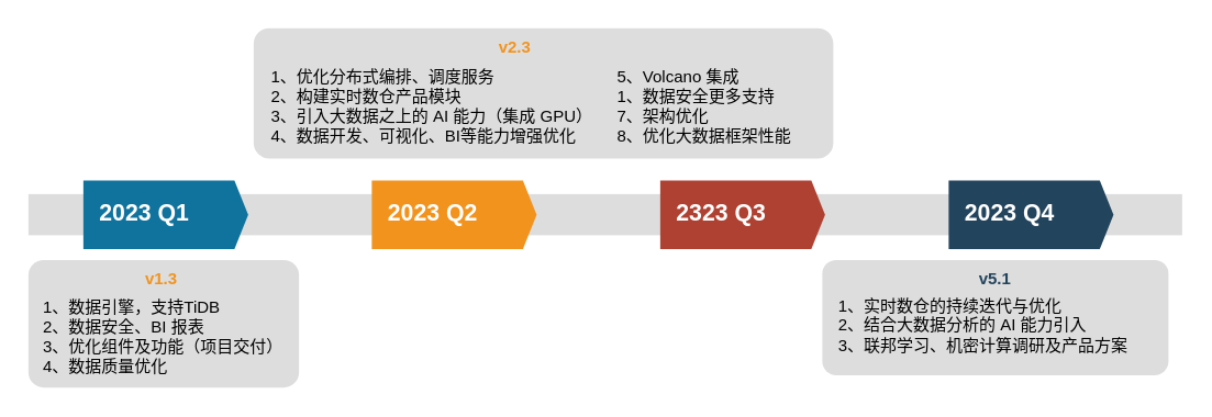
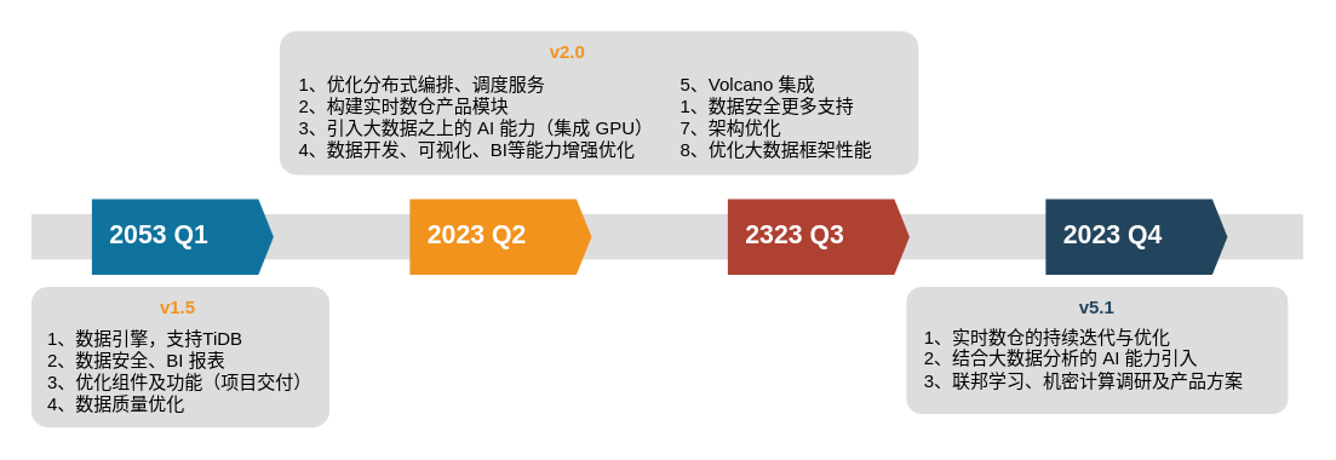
  <mxCell id="0" />
  <mxCell id="1" parent="0" />
  <mxCell id="2" value="" style="fillColor=#dddddd;rounded=0;strokeColor=none;" parent="1" vertex="1"><mxGeometry x="20" y="141" width="840" height="30" as="geometry" /></mxCell>
- <mxCell id="3" value="2023 Q1" style="shape=mxgraph.infographic.ribbonSimple;notch1=0;notch2=10;notch=0;html=1;fillColor=#10739E;strokeColor=none;shadow=0;fontSize=17;fontColor=#FFFFFF;align=left;spacingLeft=10;fontStyle=1;" parent="1" vertex="1"><mxGeometry x="60" y="131" width="120" height="50" as="geometry" /></mxCell>
+ <mxCell id="3" value="2053 Q1" style="shape=mxgraph.infographic.ribbonSimple;notch1=0;notch2=10;notch=0;html=1;fillColor=#10739E;strokeColor=none;shadow=0;fontSize=17;fontColor=#FFFFFF;align=left;spacingLeft=10;fontStyle=1;" parent="1" vertex="1"><mxGeometry x="60" y="131" width="120" height="50" as="geometry" /></mxCell>
  <mxCell id="4" value="2023 Q2" style="shape=mxgraph.infographic.ribbonSimple;notch1=0;notch2=10;notch=0;html=1;fillColor=#F2931E;strokeColor=none;shadow=0;fontSize=17;fontColor=#FFFFFF;align=left;spacingLeft=10;fontStyle=1;" parent="1" vertex="1"><mxGeometry x="270" y="131" width="120" height="50" as="geometry" /></mxCell>
  <mxCell id="5" value="2323 Q3" style="shape=mxgraph.infographic.ribbonSimple;notch1=0;notch2=10;notch=0;html=1;fillColor=#AE4132;strokeColor=none;shadow=0;fontSize=17;fontColor=#FFFFFF;align=left;spacingLeft=10;fontStyle=1;" parent="1" vertex="1"><mxGeometry x="480" y="131" width="120" height="50" as="geometry" /></mxCell>
  <mxCell id="6" value="2023 Q4" style="shape=mxgraph.infographic.ribbonSimple;notch1=0;notch2=10;notch=0;html=1;fillColor=#23445D;strokeColor=none;shadow=0;fontSize=17;fontColor=#FFFFFF;align=left;spacingLeft=10;fontStyle=1;" parent="1" vertex="1"><mxGeometry x="690" y="131" width="120" height="50" as="geometry" /></mxCell>
- <mxCell id="7" value="&lt;b style=&quot;color: rgb(242 , 147 , 30)&quot;&gt;&amp;nbsp; &amp;nbsp; &amp;nbsp; &amp;nbsp; &amp;nbsp; &amp;nbsp; &amp;nbsp; &amp;nbsp; &amp;nbsp; &amp;nbsp; &amp;nbsp; &amp;nbsp; &amp;nbsp;v1.3&lt;/b&gt;&lt;font color=&quot;#10739e&quot;&gt;&lt;span&gt;&lt;br&gt;&lt;/span&gt;&lt;br&gt;&lt;/font&gt;" style="rounded=1;strokeColor=none;fillColor=#DDDDDD;align=left;arcSize=12;verticalAlign=top;whiteSpace=wrap;html=1;fontSize=12;fontStyle=1" parent="1" vertex="1"><mxGeometry x="20" y="189" width="197" height="93" as="geometry" /></mxCell>
+ <mxCell id="7" value="&lt;b style=&quot;color: rgb(242 , 147 , 30)&quot;&gt;&amp;nbsp; &amp;nbsp; &amp;nbsp; &amp;nbsp; &amp;nbsp; &amp;nbsp; &amp;nbsp; &amp;nbsp; &amp;nbsp; &amp;nbsp; &amp;nbsp; &amp;nbsp; &amp;nbsp;v1.5&lt;/b&gt;&lt;font color=&quot;#10739e&quot;&gt;&lt;span&gt;&lt;br&gt;&lt;/span&gt;&lt;br&gt;&lt;/font&gt;" style="rounded=1;strokeColor=none;fillColor=#DDDDDD;align=left;arcSize=12;verticalAlign=top;whiteSpace=wrap;html=1;fontSize=12;fontStyle=1" parent="1" vertex="1"><mxGeometry x="20" y="189" width="197" height="93" as="geometry" /></mxCell>
  <mxCell id="8" value="&lt;font style=&quot;font-size: 10px&quot;&gt;&lt;font style=&quot;font-size: 12px&quot; color=&quot;#23445D&quot;&gt;&lt;b&gt;v5.1&lt;/b&gt;&lt;/font&gt;&lt;br&gt;&lt;/font&gt;" style="rounded=1;strokeColor=none;fillColor=#DDDDDD;align=center;arcSize=12;verticalAlign=top;whiteSpace=wrap;html=1;fontSize=12;" parent="1" vertex="1"><mxGeometry x="598" y="189" width="252" height="84" as="geometry" /></mxCell>
  <mxCell id="9" value="1、数据引擎，支持TiDB&lt;br&gt;2、数据安全、BI 报表&lt;br&gt;3、优化组件及功能（项目交付）&lt;br&gt;4、数据质量优化" style="text;html=1;whiteSpace=wrap;" parent="1" vertex="1"><mxGeometry x="29" y="210" width="180" height="68" as="geometry" /></mxCell>
  <mxCell id="10" value="实时数仓的设计与研发" style="text;html=1;" parent="1" vertex="1"><mxGeometry x="339.753" y="72.669" width="140" height="28" as="geometry" /></mxCell>
- <mxCell id="11" value="&lt;b style=&quot;color: rgb(242 , 147 , 30)&quot;&gt;&amp;nbsp; &amp;nbsp; &amp;nbsp; &amp;nbsp; &amp;nbsp; &amp;nbsp; &amp;nbsp; &amp;nbsp; &amp;nbsp; &amp;nbsp; &amp;nbsp; &amp;nbsp; &amp;nbsp; &amp;nbsp; &amp;nbsp; &amp;nbsp; &amp;nbsp; &amp;nbsp; &amp;nbsp; &amp;nbsp; &amp;nbsp; &amp;nbsp; &amp;nbsp; &amp;nbsp; &amp;nbsp; &amp;nbsp; &amp;nbsp;v2.3&lt;/b&gt;&lt;font color=&quot;#10739e&quot;&gt;&lt;span&gt;&lt;br&gt;&lt;/span&gt;&lt;br&gt;&lt;/font&gt;" style="rounded=1;strokeColor=none;fillColor=#DDDDDD;align=left;arcSize=12;verticalAlign=top;whiteSpace=wrap;html=1;fontSize=12;fontStyle=1" parent="1" vertex="1"><mxGeometry x="184" y="20" width="422" height="95" as="geometry" /></mxCell>
+ <mxCell id="11" value="&lt;b style=&quot;color: rgb(242 , 147 , 30)&quot;&gt;&amp;nbsp; &amp;nbsp; &amp;nbsp; &amp;nbsp; &amp;nbsp; &amp;nbsp; &amp;nbsp; &amp;nbsp; &amp;nbsp; &amp;nbsp; &amp;nbsp; &amp;nbsp; &amp;nbsp; &amp;nbsp; &amp;nbsp; &amp;nbsp; &amp;nbsp; &amp;nbsp; &amp;nbsp; &amp;nbsp; &amp;nbsp; &amp;nbsp; &amp;nbsp; &amp;nbsp; &amp;nbsp; &amp;nbsp; &amp;nbsp;v2.0&lt;/b&gt;&lt;font color=&quot;#10739e&quot;&gt;&lt;span&gt;&lt;br&gt;&lt;/span&gt;&lt;br&gt;&lt;/font&gt;" style="rounded=1;strokeColor=none;fillColor=#DDDDDD;align=left;arcSize=12;verticalAlign=top;whiteSpace=wrap;html=1;fontSize=12;fontStyle=1" parent="1" vertex="1"><mxGeometry x="184" y="20" width="422" height="95" as="geometry" /></mxCell>
  <mxCell id="12" value="1、优化分布式编排、调度服务&lt;br&gt;2、构建实时数仓产品模块&lt;br&gt;3、引入大数据之上的 AI 能力（集成 GPU）&lt;br&gt;4、数据开发、可视化、BI等能力增强优化" style="text;html=1;whiteSpace=wrap;" parent="1" vertex="1"><mxGeometry x="194.5" y="42" width="238" height="76" as="geometry" /></mxCell>
  <mxCell id="13" value="5、Volcano 集成&lt;br&gt;1、数据安全更多支持&lt;br&gt;7、架构优化&lt;br&gt;8、优化大数据框架性能" style="text;html=1;whiteSpace=wrap;" parent="1" vertex="1"><mxGeometry x="447" y="42" width="145" height="68" as="geometry" /></mxCell>
  <mxCell id="14" value="1、实时数仓的持续迭代与优化&lt;br&gt;2、结合大数据分析的 AI 能力引入&lt;br&gt;3、联邦学习、机密计算调研及产品方案" style="text;html=1;" parent="1" vertex="1"><mxGeometry x="608" y="209" width="227" height="66" as="geometry" /></mxCell>
